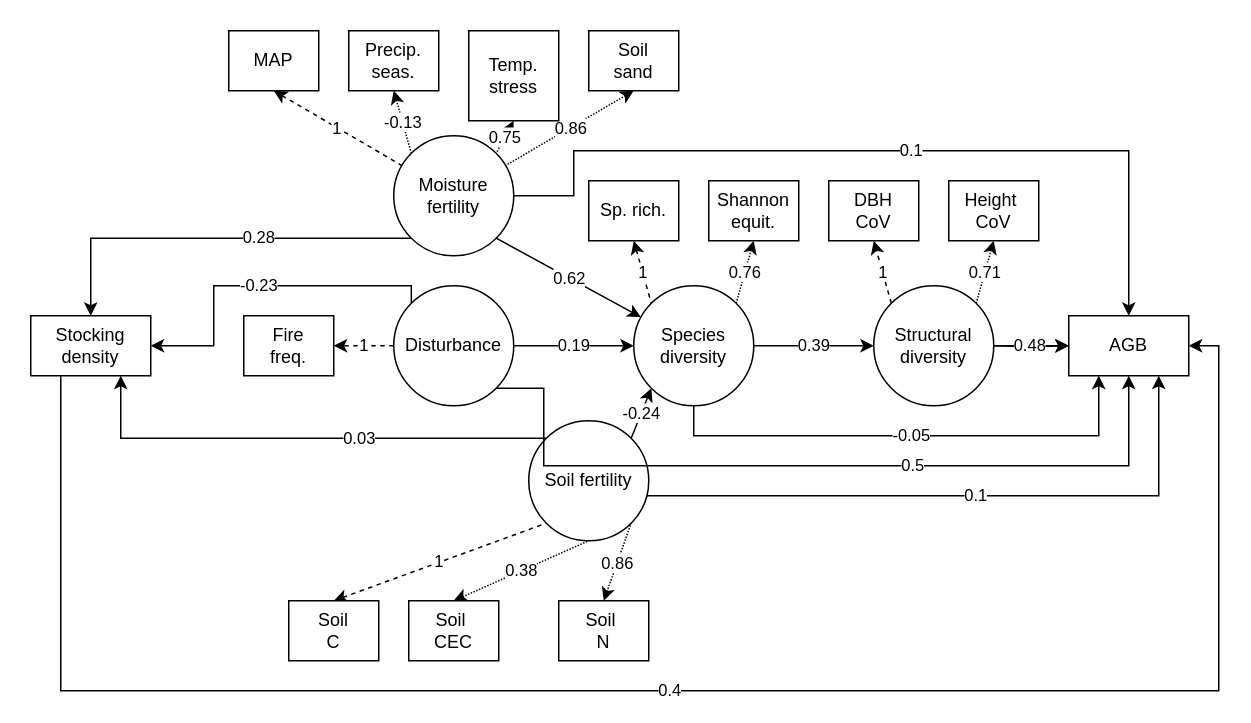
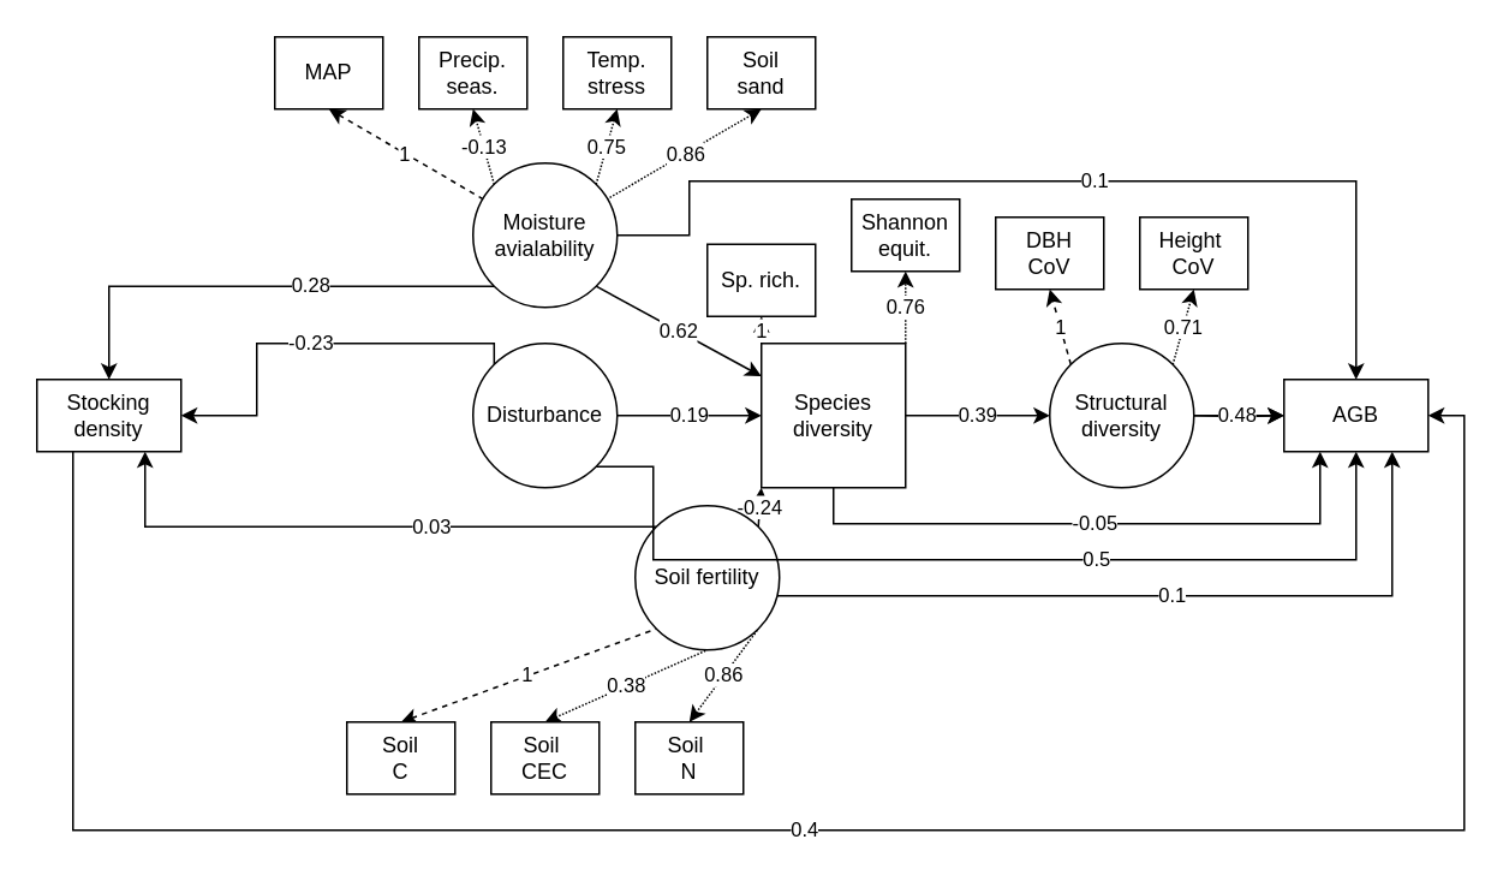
  <mxCell id="0" />
  <mxCell id="1" parent="0" />
  <mxCell id="2" value="0.39" style="edgeStyle=orthogonalEdgeStyle;rounded=0;orthogonalLoop=1;jettySize=auto;html=1;fontStyle=0;exitX=1;exitY=0.5;exitDx=0;exitDy=0;" parent="1" source="9" edge="1"><mxGeometry relative="1" as="geometry"><mxPoint x="542" y="230" as="sourcePoint" /><mxPoint x="582" y="230" as="targetPoint" /></mxGeometry></mxCell>
  <mxCell id="3" value="" style="edgeStyle=orthogonalEdgeStyle;rounded=0;orthogonalLoop=1;jettySize=auto;html=1;fontStyle=0" parent="1" target="4" edge="1"><mxGeometry relative="1" as="geometry"><mxPoint x="662" y="230" as="sourcePoint" /></mxGeometry></mxCell>
  <mxCell id="4" value="AGB" style="rounded=1;whiteSpace=wrap;html=1;fontSize=12;glass=0;strokeWidth=1;shadow=0;arcSize=0;align=center;fontStyle=0" parent="1" vertex="1"><mxGeometry x="712" y="210" width="80" height="40" as="geometry" /></mxCell>
  <mxCell id="5" value="0.4" style="edgeStyle=orthogonalEdgeStyle;rounded=0;orthogonalLoop=1;jettySize=auto;html=1;entryX=1;entryY=0.5;entryDx=0;entryDy=0;exitX=0.25;exitY=1;exitDx=0;exitDy=0;" parent="1" source="6" target="4" edge="1"><mxGeometry relative="1" as="geometry"><Array as="points"><mxPoint x="40" y="460" /><mxPoint x="812" y="460" /><mxPoint x="812" y="230" /></Array></mxGeometry></mxCell>
  <mxCell id="6" value="Stocking density" style="rounded=1;whiteSpace=wrap;html=1;fontSize=12;glass=0;strokeWidth=1;shadow=0;arcSize=0;align=center;fontStyle=0" parent="1" vertex="1"><mxGeometry x="20" y="210" width="80" height="40" as="geometry" /></mxCell>
  <mxCell id="7" value="0.76" style="edgeStyle=none;rounded=0;orthogonalLoop=1;jettySize=auto;html=1;exitX=1;exitY=0;exitDx=0;exitDy=0;entryX=0.5;entryY=1;entryDx=0;entryDy=0;dashed=1;dashPattern=1 1;" parent="1" source="9" target="29" edge="1"><mxGeometry relative="1" as="geometry" /></mxCell>
  <mxCell id="8" value="-0.05" style="edgeStyle=orthogonalEdgeStyle;rounded=0;orthogonalLoop=1;jettySize=auto;html=1;exitX=0.5;exitY=1;exitDx=0;exitDy=0;entryX=0.25;entryY=1;entryDx=0;entryDy=0;startArrow=none;startFill=0;endArrow=classic;endFill=1;" parent="1" source="9" target="4" edge="1"><mxGeometry relative="1" as="geometry"><Array as="points"><mxPoint x="462" y="290" /><mxPoint x="732" y="290" /></Array></mxGeometry></mxCell>
- <mxCell id="9" value="Species&lt;br&gt;diversity" style="ellipse;whiteSpace=wrap;html=1;aspect=fixed;" parent="1" vertex="1"><mxGeometry x="422" y="190" width="80" height="80" as="geometry" /></mxCell>
+ <mxCell id="9" value="Species&lt;br&gt;diversity" style="whiteSpace=wrap;html=1;aspect=fixed;rounded=0;" parent="1" vertex="1"><mxGeometry x="422" y="190" width="80" height="80" as="geometry" /></mxCell>
  <mxCell id="10" value="1" style="rounded=0;orthogonalLoop=1;jettySize=auto;html=1;exitX=0;exitY=0;exitDx=0;exitDy=0;entryX=0.5;entryY=1;entryDx=0;entryDy=0;dashed=1;" parent="1" source="13" target="30" edge="1"><mxGeometry relative="1" as="geometry" /></mxCell>
  <mxCell id="11" value="0.71" style="rounded=0;orthogonalLoop=1;jettySize=auto;html=1;exitX=1;exitY=0;exitDx=0;exitDy=0;entryX=0.5;entryY=1;entryDx=0;entryDy=0;dashed=1;dashPattern=1 1;" parent="1" source="13" target="31" edge="1"><mxGeometry relative="1" as="geometry" /></mxCell>
  <mxCell id="12" value="0.48" style="edgeStyle=orthogonalEdgeStyle;rounded=0;orthogonalLoop=1;jettySize=auto;html=1;startArrow=none;startFill=0;endArrow=classic;endFill=1;" parent="1" source="13" target="4" edge="1"><mxGeometry x="-0.024" relative="1" as="geometry"><mxPoint as="offset" /></mxGeometry></mxCell>
  <mxCell id="13" value="Structural&lt;br&gt;diversity" style="ellipse;whiteSpace=wrap;html=1;aspect=fixed;" parent="1" vertex="1"><mxGeometry x="582" y="190" width="80" height="80" as="geometry" /></mxCell>
  <mxCell id="14" value="-0.24" style="edgeStyle=none;rounded=0;orthogonalLoop=1;jettySize=auto;html=1;exitX=1;exitY=0;exitDx=0;exitDy=0;entryX=0;entryY=1;entryDx=0;entryDy=0;" parent="1" source="17" target="9" edge="1"><mxGeometry relative="1" as="geometry" /></mxCell>
  <mxCell id="15" value="0.03" style="edgeStyle=orthogonalEdgeStyle;rounded=0;orthogonalLoop=1;jettySize=auto;html=1;entryX=0.75;entryY=1;entryDx=0;entryDy=0;exitX=0;exitY=0;exitDx=0;exitDy=0;" parent="1" source="17" target="6" edge="1"><mxGeometry x="-0.234" relative="1" as="geometry"><mxPoint as="offset" /></mxGeometry></mxCell>
  <mxCell id="16" value="0.1" style="edgeStyle=orthogonalEdgeStyle;rounded=0;orthogonalLoop=1;jettySize=auto;html=1;entryX=0.75;entryY=1;entryDx=0;entryDy=0;startArrow=none;startFill=0;endArrow=classic;endFill=1;" parent="1" source="17" target="4" edge="1"><mxGeometry x="0.038" relative="1" as="geometry"><Array as="points"><mxPoint x="772" y="330" /></Array><mxPoint as="offset" /></mxGeometry></mxCell>
  <mxCell id="17" value="Soil fertility" style="ellipse;whiteSpace=wrap;html=1;aspect=fixed;" parent="1" vertex="1"><mxGeometry x="352" y="280" width="80" height="80" as="geometry" /></mxCell>
  <mxCell id="18" value="0.62" style="edgeStyle=none;rounded=0;orthogonalLoop=1;jettySize=auto;html=1;exitX=1;exitY=1;exitDx=0;exitDy=0;" parent="1" source="21" target="9" edge="1"><mxGeometry relative="1" as="geometry" /></mxCell>
  <mxCell id="19" value="0.28" style="rounded=0;orthogonalLoop=1;jettySize=auto;html=1;entryX=0.5;entryY=0;entryDx=0;entryDy=0;exitX=0;exitY=1;exitDx=0;exitDy=0;edgeStyle=orthogonalEdgeStyle;" parent="1" source="21" target="6" edge="1"><mxGeometry x="-0.234" relative="1" as="geometry"><mxPoint as="offset" /></mxGeometry></mxCell>
  <mxCell id="20" value="0.1" style="edgeStyle=orthogonalEdgeStyle;rounded=0;orthogonalLoop=1;jettySize=auto;html=1;exitX=1;exitY=0.5;exitDx=0;exitDy=0;startArrow=none;startFill=0;endArrow=classic;endFill=1;entryX=0.5;entryY=0;entryDx=0;entryDy=0;" parent="1" source="21" target="4" edge="1"><mxGeometry x="0.072" relative="1" as="geometry"><mxPoint x="402" y="110" as="targetPoint" /><Array as="points"><mxPoint x="382" y="130" /><mxPoint x="382" y="100" /><mxPoint x="752" y="100" /></Array><mxPoint as="offset" /></mxGeometry></mxCell>
- <mxCell id="21" value="Moisture&lt;br&gt;fertility" style="ellipse;whiteSpace=wrap;html=1;aspect=fixed;" parent="1" vertex="1"><mxGeometry x="262" y="90" width="80" height="80" as="geometry" /></mxCell>
+ <mxCell id="21" value="Moisture&lt;br&gt;avialability" style="ellipse;whiteSpace=wrap;html=1;aspect=fixed;" parent="1" vertex="1"><mxGeometry x="262" y="90" width="80" height="80" as="geometry" /></mxCell>
  <mxCell id="22" value="0.19" style="edgeStyle=none;rounded=0;orthogonalLoop=1;jettySize=auto;html=1;" parent="1" source="26" target="9" edge="1"><mxGeometry relative="1" as="geometry" /></mxCell>
  <mxCell id="23" value="-0.23" style="edgeStyle=orthogonalEdgeStyle;rounded=0;orthogonalLoop=1;jettySize=auto;html=1;exitX=0;exitY=0;exitDx=0;exitDy=0;" parent="1" source="26" edge="1"><mxGeometry relative="1" as="geometry"><mxPoint x="100" y="230" as="targetPoint" /><Array as="points"><mxPoint x="274" y="190" /><mxPoint y="190" x="142" /><mxPoint y="230" x="142" /></Array></mxGeometry></mxCell>
- <mxCell id="24" value="1" style="edgeStyle=orthogonalEdgeStyle;rounded=0;orthogonalLoop=1;jettySize=auto;html=1;startArrow=none;startFill=0;endArrow=classic;endFill=1;dashed=1;" parent="1" source="26" target="44" edge="1"><mxGeometry relative="1" as="geometry" /></mxCell>
  <mxCell id="25" value="0.5" style="edgeStyle=orthogonalEdgeStyle;rounded=0;orthogonalLoop=1;jettySize=auto;html=1;exitX=1;exitY=1;exitDx=0;exitDy=0;entryX=0.5;entryY=1;entryDx=0;entryDy=0;startArrow=none;startFill=0;endArrow=classic;endFill=1;" parent="1" source="26" target="4" edge="1"><mxGeometry x="0.233" relative="1" as="geometry"><Array as="points"><mxPoint x="362" y="258" /><mxPoint x="362" y="310" /><mxPoint x="752" y="310" /></Array><mxPoint as="offset" /></mxGeometry></mxCell>
  <mxCell id="26" value="Disturbance" style="ellipse;whiteSpace=wrap;html=1;aspect=fixed;" parent="1" vertex="1"><mxGeometry x="262" y="190" width="80" height="80" as="geometry" /></mxCell>
  <mxCell id="27" value="1" style="rounded=0;orthogonalLoop=1;jettySize=auto;html=1;exitX=0.5;exitY=1;exitDx=0;exitDy=0;entryX=0;entryY=0;entryDx=0;entryDy=0;startArrow=classic;startFill=1;endArrow=none;endFill=0;dashed=1;" parent="1" source="28" target="9" edge="1"><mxGeometry relative="1" as="geometry"><mxPoint x="463.716" y="211.716" as="targetPoint" /></mxGeometry></mxCell>
- <mxCell id="28" value="Sp. rich." style="rounded=1;whiteSpace=wrap;html=1;fontSize=12;glass=0;strokeWidth=1;shadow=0;arcSize=0;align=center;fontStyle=0" parent="1" vertex="1"><mxGeometry x="392" y="120" width="60" height="40" as="geometry" /></mxCell>
- <mxCell id="29" value="Shannon equit." style="rounded=1;whiteSpace=wrap;html=1;fontSize=12;glass=0;strokeWidth=1;shadow=0;arcSize=0;align=center;fontStyle=0" parent="1" vertex="1"><mxGeometry x="472" y="120" width="60" height="40" as="geometry" /></mxCell>
+ <mxCell id="28" value="Sp. rich." style="rounded=1;whiteSpace=wrap;html=1;fontSize=12;glass=0;strokeWidth=1;shadow=0;arcSize=0;align=center;fontStyle=0" parent="1" vertex="1"><mxGeometry x="392" y="135" width="60" height="40" as="geometry" /></mxCell>
+ <mxCell id="29" value="Shannon equit." style="rounded=1;whiteSpace=wrap;html=1;fontSize=12;glass=0;strokeWidth=1;shadow=0;arcSize=0;align=center;fontStyle=0" parent="1" vertex="1"><mxGeometry x="472" y="110" width="60" height="40" as="geometry" /></mxCell>
  <mxCell id="30" value="DBH &lt;br&gt;CoV" style="rounded=1;whiteSpace=wrap;html=1;fontSize=12;glass=0;strokeWidth=1;shadow=0;arcSize=0;align=center;fontStyle=0" parent="1" vertex="1"><mxGeometry x="552" y="120" width="60" height="40" as="geometry" /></mxCell>
  <mxCell id="31" value="Height&amp;nbsp;&lt;br&gt;CoV" style="rounded=1;whiteSpace=wrap;html=1;fontSize=12;glass=0;strokeWidth=1;shadow=0;arcSize=0;align=center;fontStyle=0" parent="1" vertex="1"><mxGeometry x="632" y="120" width="60" height="40" as="geometry" /></mxCell>
  <mxCell id="32" value="0.86" style="rounded=0;orthogonalLoop=1;jettySize=auto;html=1;exitX=0.5;exitY=1;exitDx=0;exitDy=0;dashed=1;dashPattern=1 1;startArrow=classic;startFill=1;endArrow=none;endFill=0;" parent="1" source="33" target="21" edge="1"><mxGeometry relative="1" as="geometry" /></mxCell>
  <mxCell id="33" value="Soil&lt;br&gt;sand" style="rounded=1;whiteSpace=wrap;html=1;fontSize=12;glass=0;strokeWidth=1;shadow=0;arcSize=0;align=center;fontStyle=0" parent="1" vertex="1"><mxGeometry x="392" y="20" width="60" height="40" as="geometry" /></mxCell>
  <mxCell id="34" value="0.75" style="rounded=0;orthogonalLoop=1;jettySize=auto;html=1;exitX=0.5;exitY=1;exitDx=0;exitDy=0;entryX=1;entryY=0;entryDx=0;entryDy=0;dashed=1;dashPattern=1 1;startArrow=classic;startFill=1;endArrow=none;endFill=0;" parent="1" source="35" target="21" edge="1"><mxGeometry relative="1" as="geometry" /></mxCell>
- <mxCell id="35" value="Temp.&lt;br&gt;stress" style="rounded=1;whiteSpace=wrap;html=1;fontSize=12;glass=0;strokeWidth=1;shadow=0;arcSize=0;align=center;fontStyle=0" parent="1" vertex="1"><mxGeometry x="312" y="20" width="60" height="60" as="geometry" /></mxCell>
+ <mxCell id="35" value="Temp.&lt;br&gt;stress" style="rounded=1;whiteSpace=wrap;html=1;fontSize=12;glass=0;strokeWidth=1;shadow=0;arcSize=0;align=center;fontStyle=0" parent="1" vertex="1"><mxGeometry x="312" y="20" width="60" height="40" as="geometry" /></mxCell>
  <mxCell id="36" value="-0.13" style="rounded=0;orthogonalLoop=1;jettySize=auto;html=1;exitX=0.5;exitY=1;exitDx=0;exitDy=0;entryX=0;entryY=0;entryDx=0;entryDy=0;dashed=1;dashPattern=1 1;startArrow=classic;startFill=1;endArrow=none;endFill=0;" parent="1" source="37" target="21" edge="1"><mxGeometry relative="1" as="geometry" /></mxCell>
  <mxCell id="37" value="Precip.&lt;br&gt;seas." style="rounded=1;whiteSpace=wrap;html=1;fontSize=12;glass=0;strokeWidth=1;shadow=0;arcSize=0;align=center;fontStyle=0" parent="1" vertex="1"><mxGeometry x="232" y="20" width="60" height="40" as="geometry" /></mxCell>
  <mxCell id="38" value="0.86" style="rounded=0;orthogonalLoop=1;jettySize=auto;html=1;exitX=0.5;exitY=0;exitDx=0;exitDy=0;entryX=1;entryY=1;entryDx=0;entryDy=0;dashed=1;dashPattern=1 1;startArrow=classic;startFill=1;endArrow=none;endFill=0;" parent="1" source="39" target="17" edge="1"><mxGeometry relative="1" as="geometry" /></mxCell>
- <mxCell id="39" value="Soil&amp;nbsp;&lt;br&gt;N" style="rounded=1;whiteSpace=wrap;html=1;fontSize=12;glass=0;strokeWidth=1;shadow=0;arcSize=0;align=center;fontStyle=0" parent="1" vertex="1"><mxGeometry x="372" y="400" width="60" height="40" as="geometry" /></mxCell>
+ <mxCell id="39" value="Soil&amp;nbsp;&lt;br&gt;N" style="rounded=1;whiteSpace=wrap;html=1;fontSize=12;glass=0;strokeWidth=1;shadow=0;arcSize=0;align=center;fontStyle=0" parent="1" vertex="1"><mxGeometry x="352" y="400" width="60" height="40" as="geometry" /></mxCell>
  <mxCell id="40" value="0.38" style="rounded=0;orthogonalLoop=1;jettySize=auto;html=1;exitX=0.5;exitY=0;exitDx=0;exitDy=0;entryX=0.5;entryY=1;entryDx=0;entryDy=0;dashed=1;dashPattern=1 1;startArrow=classic;startFill=1;endArrow=none;endFill=0;" parent="1" source="41" target="17" edge="1"><mxGeometry relative="1" as="geometry" /></mxCell>
  <mxCell id="41" value="Soil&amp;nbsp;&lt;br&gt;CEC" style="rounded=1;whiteSpace=wrap;html=1;fontSize=12;glass=0;strokeWidth=1;shadow=0;arcSize=0;align=center;fontStyle=0" parent="1" vertex="1"><mxGeometry x="272" y="400" width="60" height="40" as="geometry" /></mxCell>
  <mxCell id="42" value="1" style="rounded=0;orthogonalLoop=1;jettySize=auto;html=1;exitX=0.5;exitY=0;exitDx=0;exitDy=0;entryX=0;entryY=1;entryDx=0;entryDy=0;dashed=1;startArrow=classic;startFill=1;endArrow=none;endFill=0;" parent="1" source="43" target="17" edge="1"><mxGeometry relative="1" as="geometry" /></mxCell>
  <mxCell id="43" value="Soil&lt;br&gt;C" style="rounded=1;whiteSpace=wrap;html=1;fontSize=12;glass=0;strokeWidth=1;shadow=0;arcSize=0;align=center;fontStyle=0" parent="1" vertex="1"><mxGeometry x="192" y="400" width="60" height="40" as="geometry" /></mxCell>
- <mxCell id="44" value="Fire&lt;br&gt;freq." style="rounded=1;whiteSpace=wrap;html=1;fontSize=12;glass=0;strokeWidth=1;shadow=0;arcSize=0;align=center;fontStyle=0" parent="1" vertex="1"><mxGeometry x="162" y="210" width="60" height="40" as="geometry" /></mxCell>
  <mxCell id="45" value="1" style="rounded=0;orthogonalLoop=1;jettySize=auto;html=1;exitX=0.5;exitY=1;exitDx=0;exitDy=0;startArrow=classic;startFill=1;endArrow=none;endFill=0;dashed=1;" parent="1" source="46" target="21" edge="1"><mxGeometry relative="1" as="geometry" /></mxCell>
  <mxCell id="46" value="MAP" style="rounded=1;whiteSpace=wrap;html=1;fontSize=12;glass=0;strokeWidth=1;shadow=0;arcSize=0;align=center;fontStyle=0" parent="1" vertex="1"><mxGeometry x="152" y="20" width="60" height="40" as="geometry" /></mxCell>
